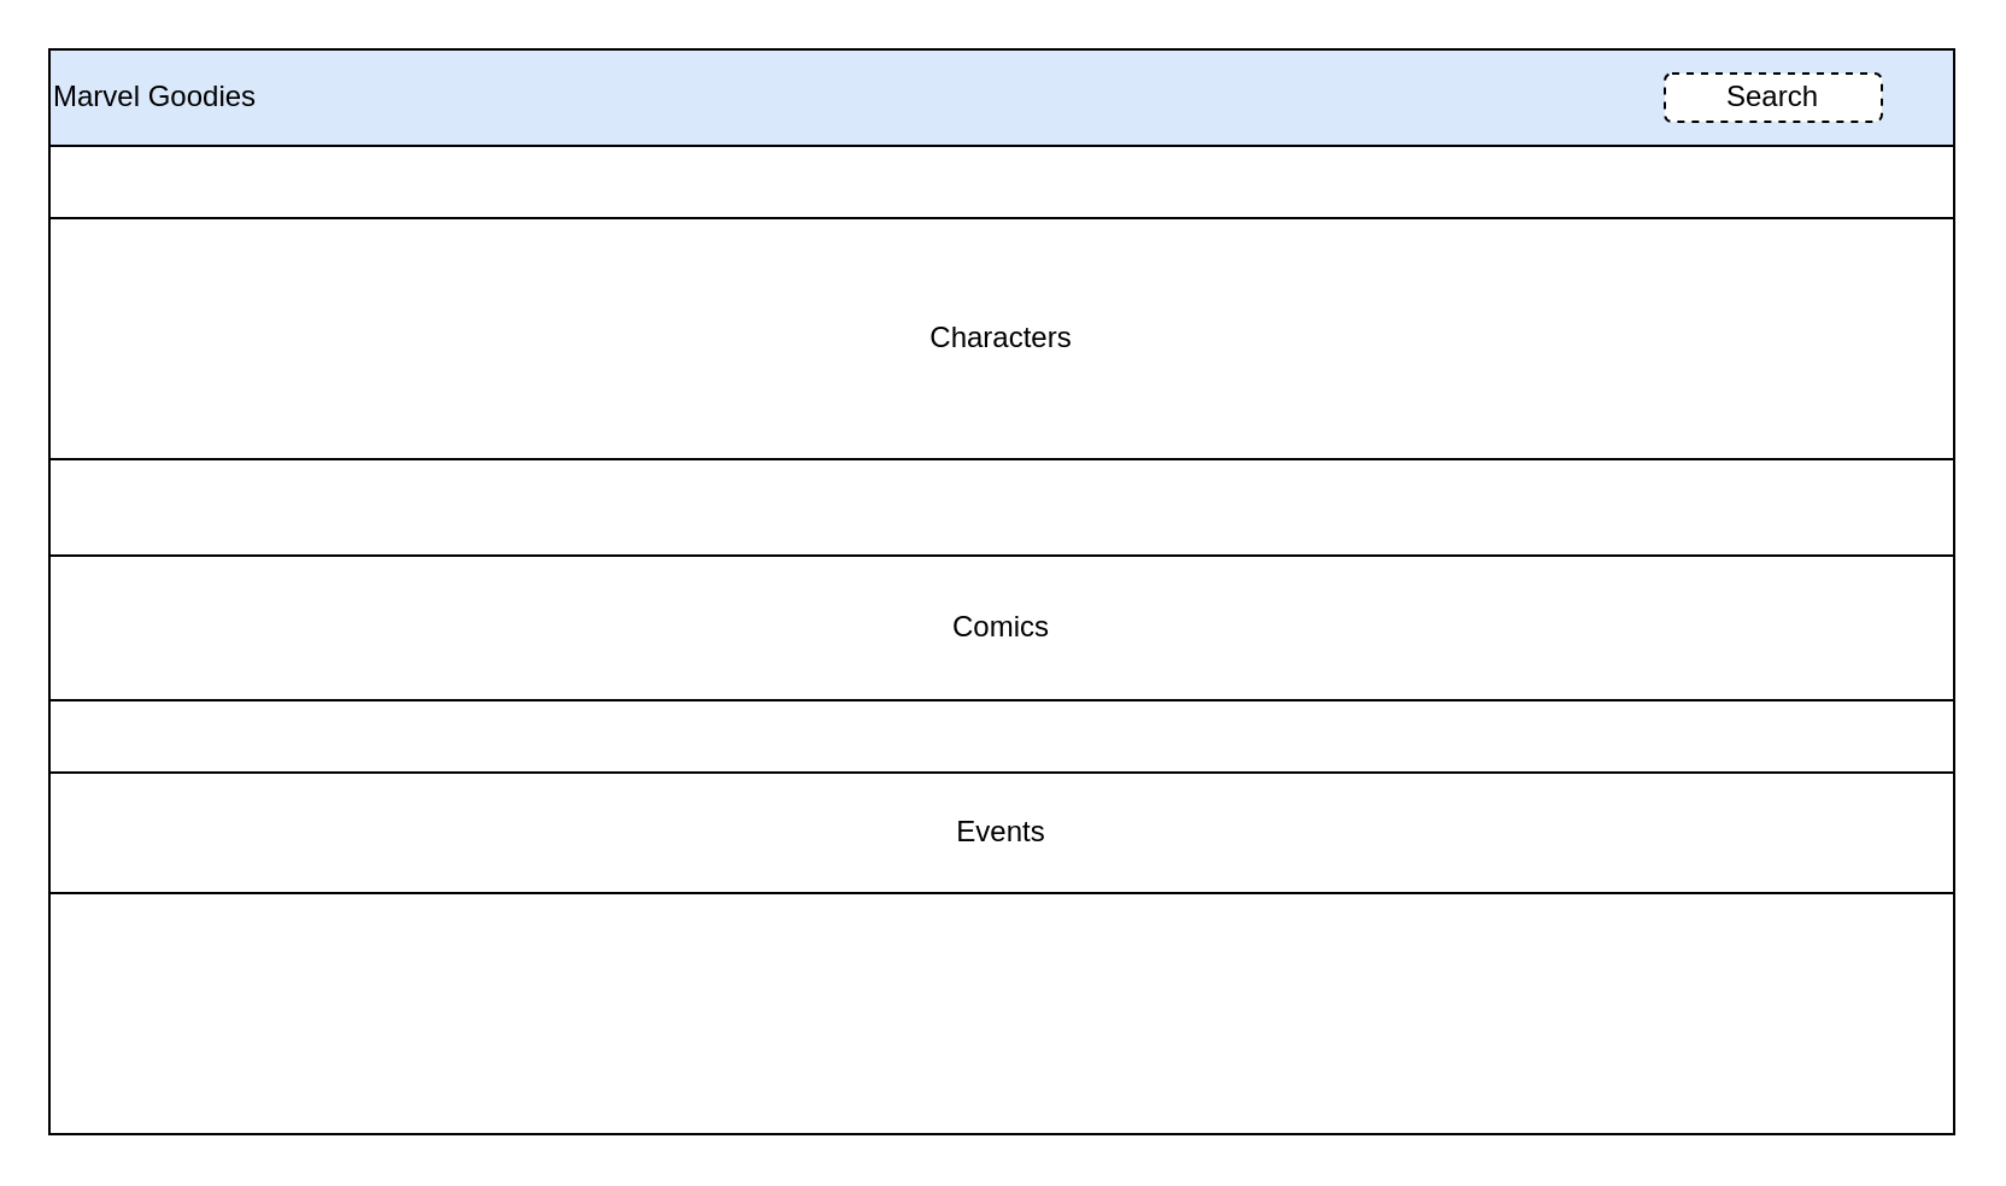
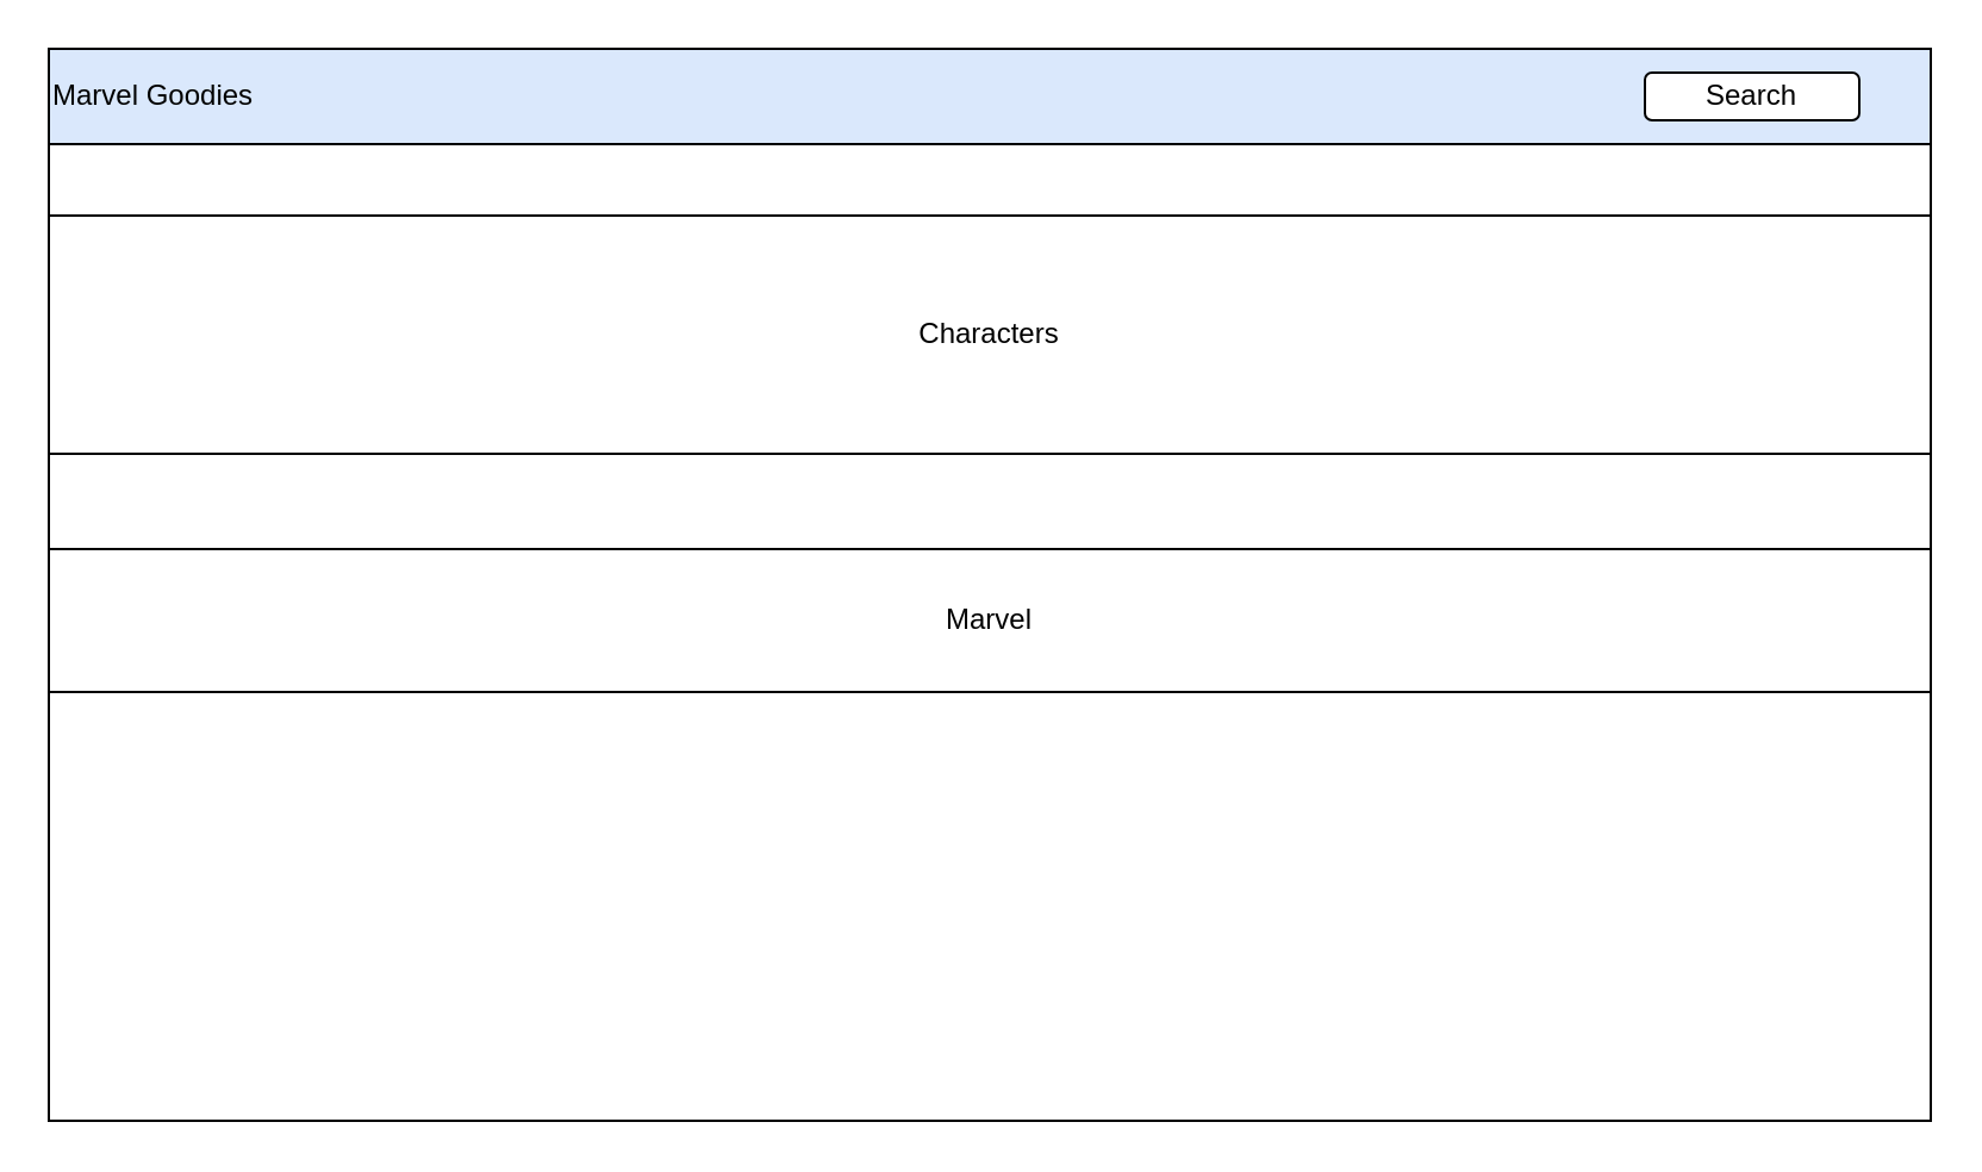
  <mxCell id="0" />
  <mxCell id="1" parent="0" />
  <mxCell id="2" value="" style="rounded=0;whiteSpace=wrap;html=1;" parent="1" vertex="1"><mxGeometry x="20" y="20" width="790" height="450" as="geometry" /></mxCell>
  <mxCell id="3" value="Marvel Goodies" style="rounded=0;whiteSpace=wrap;html=1;align=left;fillColor=#dae8fc;" parent="1" vertex="1"><mxGeometry x="20" y="20" width="790" height="40" as="geometry" /></mxCell>
  <mxCell id="4" value="Characters" style="rounded=0;whiteSpace=wrap;html=1;" parent="1" vertex="1"><mxGeometry x="20" y="90" width="790" height="100" as="geometry" /></mxCell>
- <mxCell id="5" value="Search" style="rounded=1;whiteSpace=wrap;html=1;dashed=1;" parent="1" vertex="1"><mxGeometry x="690" y="30" width="90" height="20" as="geometry" /></mxCell>
- <mxCell id="6" value="Comics" style="rounded=0;whiteSpace=wrap;html=1;" parent="1" vertex="1"><mxGeometry x="20" y="230" width="790" height="60" as="geometry" /></mxCell>
- <mxCell id="7" value="Events" style="rounded=0;whiteSpace=wrap;html=1;" parent="1" vertex="1"><mxGeometry x="20" y="320" width="790" height="50" as="geometry" /></mxCell>
+ <mxCell id="5" value="Search" style="rounded=1;whiteSpace=wrap;html=1;" parent="1" vertex="1"><mxGeometry x="690" y="30" width="90" height="20" as="geometry" /></mxCell>
+ <mxCell id="6" value="Marvel" style="rounded=0;whiteSpace=wrap;html=1;" parent="1" vertex="1"><mxGeometry x="20" y="230" width="790" height="60" as="geometry" /></mxCell>
